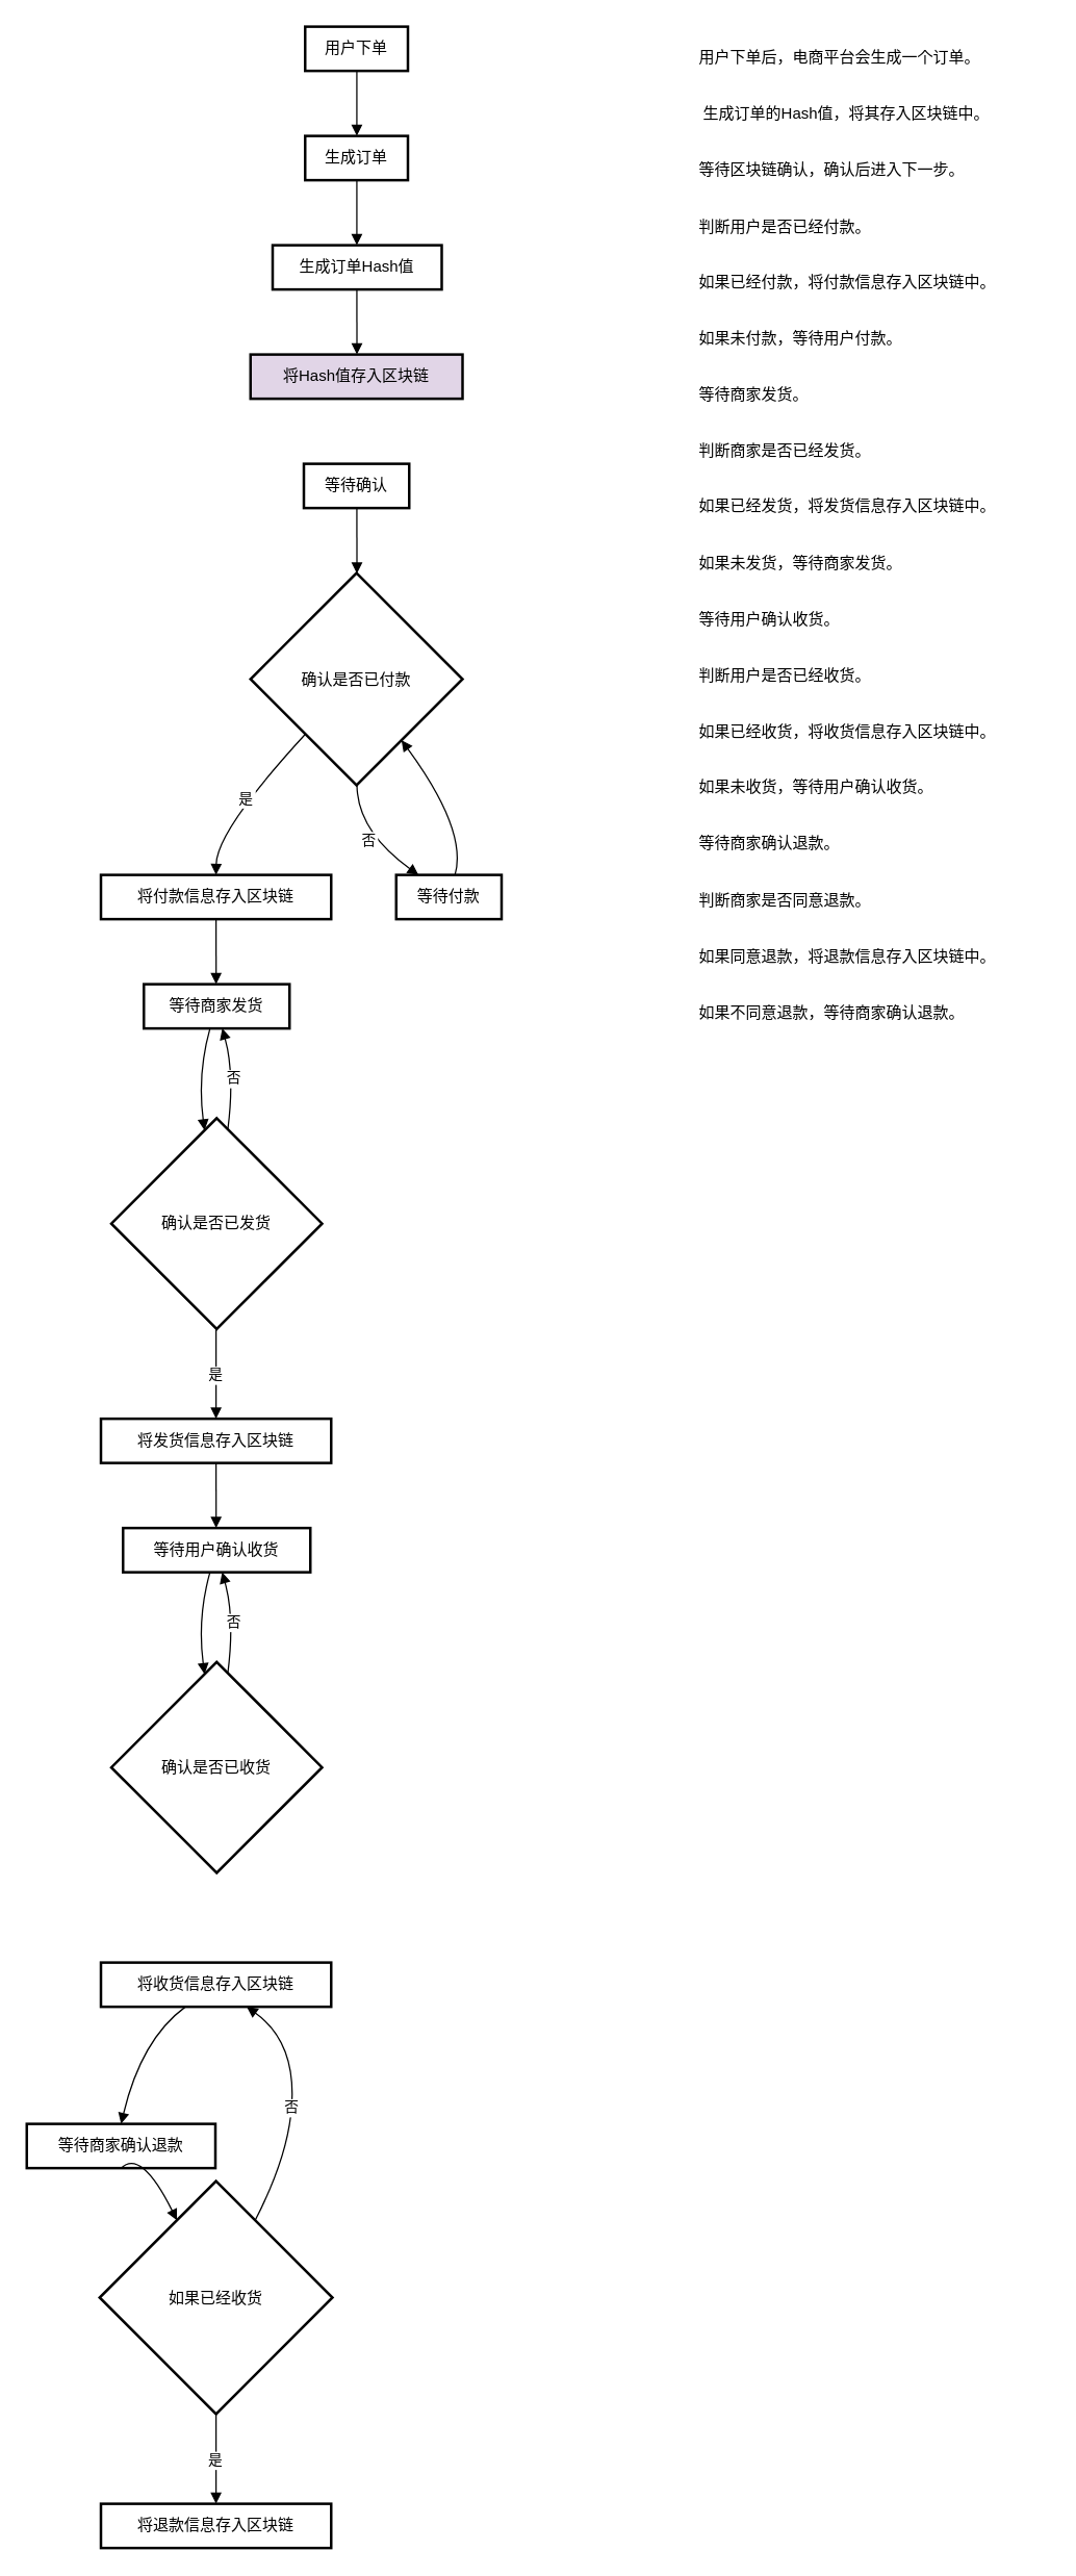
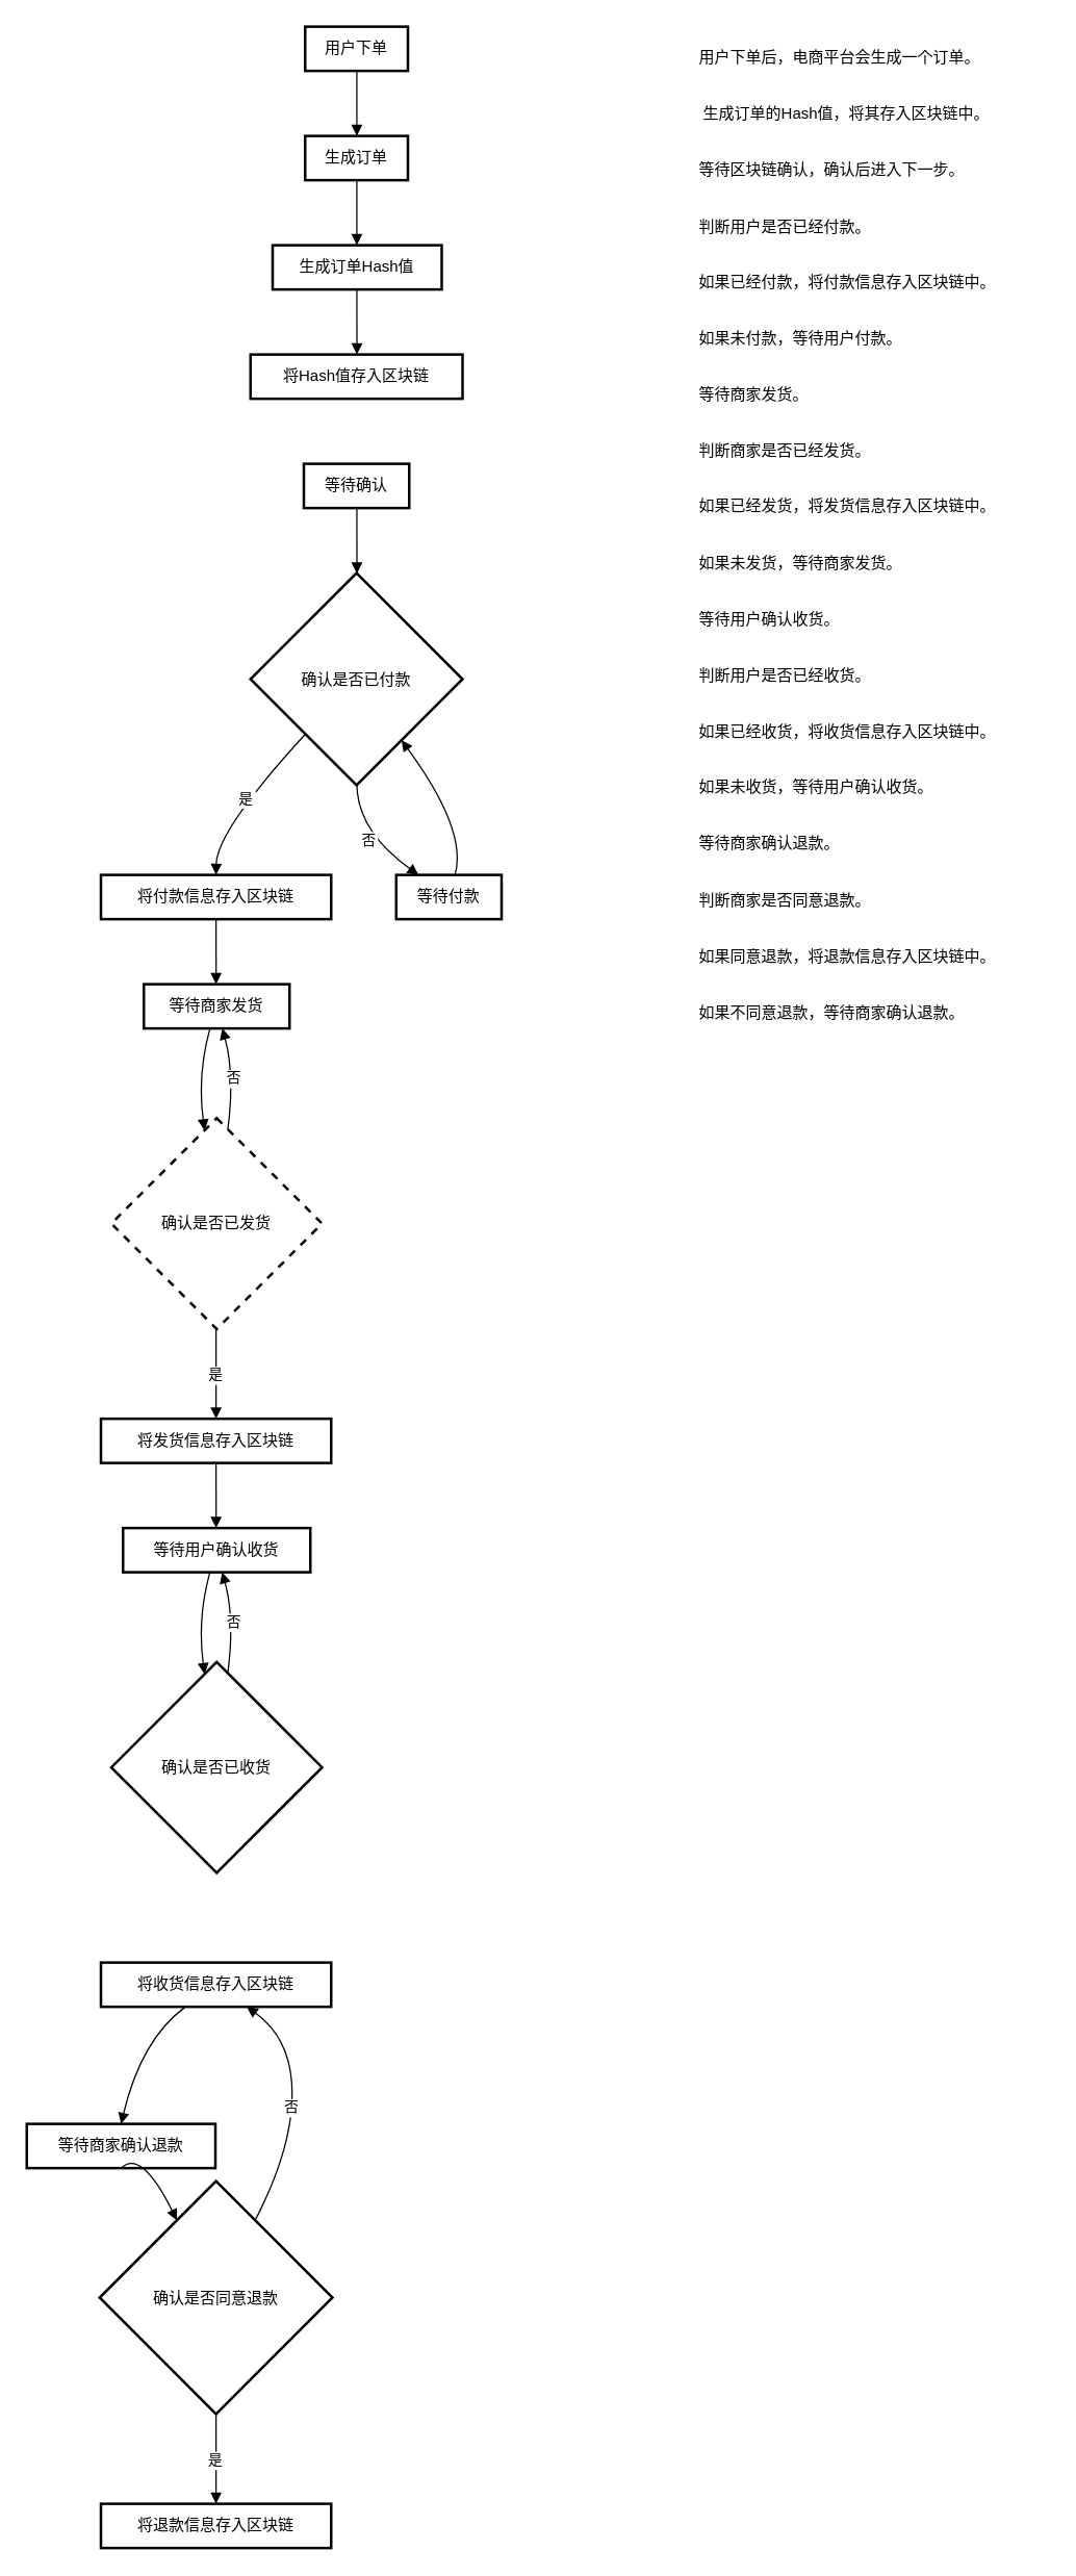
  <mxCell id="0" />
  <mxCell id="1" parent="0" />
  <mxCell id="2" value="用户下单" style="whiteSpace=wrap;strokeWidth=2;" vertex="1" parent="1"><mxGeometry x="234" y="20" width="79" height="34" as="geometry" /></mxCell>
  <mxCell id="3" value="生成订单" style="whiteSpace=wrap;strokeWidth=2;" vertex="1" parent="1"><mxGeometry x="234" y="104" width="79" height="34" as="geometry" /></mxCell>
  <mxCell id="4" value="生成订单Hash值" style="whiteSpace=wrap;strokeWidth=2;" vertex="1" parent="1"><mxGeometry x="209" y="188" width="130" height="34" as="geometry" /></mxCell>
- <mxCell id="5" value="将Hash值存入区块链" style="whiteSpace=wrap;strokeWidth=2;fillColor=#e1d5e7;" vertex="1" parent="1"><mxGeometry x="192" y="272" width="163" height="34" as="geometry" /></mxCell>
+ <mxCell id="5" value="将Hash值存入区块链" style="whiteSpace=wrap;strokeWidth=2;" vertex="1" parent="1"><mxGeometry x="192" y="272" width="163" height="34" as="geometry" /></mxCell>
  <mxCell id="6" value="等待确认" style="whiteSpace=wrap;strokeWidth=2;" vertex="1" parent="1"><mxGeometry x="233" y="356" width="81" height="34" as="geometry" /></mxCell>
  <mxCell id="7" value="确认是否已付款" style="rhombus;strokeWidth=2;whiteSpace=wrap;" vertex="1" parent="1"><mxGeometry x="192" y="440" width="163" height="163" as="geometry" /></mxCell>
  <mxCell id="8" value="将付款信息存入区块链" style="whiteSpace=wrap;strokeWidth=2;" vertex="1" parent="1"><mxGeometry x="77" y="672" width="177" height="34" as="geometry" /></mxCell>
  <mxCell id="9" value="等待付款" style="whiteSpace=wrap;strokeWidth=2;" vertex="1" parent="1"><mxGeometry x="304" y="672" width="81" height="34" as="geometry" /></mxCell>
  <mxCell id="10" value="等待商家发货" style="whiteSpace=wrap;strokeWidth=2;" vertex="1" parent="1"><mxGeometry x="110" y="756" width="112" height="34" as="geometry" /></mxCell>
- <mxCell id="11" value="确认是否已发货" style="rhombus;strokeWidth=2;whiteSpace=wrap;" vertex="1" parent="1"><mxGeometry x="85" y="859" width="162" height="162" as="geometry" /></mxCell>
+ <mxCell id="11" value="确认是否已发货" style="rhombus;strokeWidth=2;whiteSpace=wrap;dashed=1;" vertex="1" parent="1"><mxGeometry x="85" y="859" width="162" height="162" as="geometry" /></mxCell>
  <mxCell id="12" value="将发货信息存入区块链" style="whiteSpace=wrap;strokeWidth=2;" vertex="1" parent="1"><mxGeometry x="77" y="1090" width="177" height="34" as="geometry" /></mxCell>
  <mxCell id="13" value="等待用户确认收货" style="whiteSpace=wrap;strokeWidth=2;" vertex="1" parent="1"><mxGeometry x="94" y="1174" width="144" height="34" as="geometry" /></mxCell>
  <mxCell id="14" value="确认是否已收货" style="rhombus;strokeWidth=2;whiteSpace=wrap;" vertex="1" parent="1"><mxGeometry x="85" y="1277" width="162" height="162" as="geometry" /></mxCell>
  <mxCell id="15" value="将收货信息存入区块链" style="whiteSpace=wrap;strokeWidth=2;" vertex="1" parent="1"><mxGeometry x="77" y="1508" width="177" height="34" as="geometry" /></mxCell>
  <mxCell id="16" value="等待商家确认退款" style="whiteSpace=wrap;strokeWidth=2;" vertex="1" parent="1"><mxGeometry x="20" y="1632" width="145" height="34" as="geometry" /></mxCell>
- <mxCell id="17" value="如果已经收货" style="rhombus;strokeWidth=2;whiteSpace=wrap;" vertex="1" parent="1"><mxGeometry x="76" y="1676" width="179" height="179" as="geometry" /></mxCell>
+ <mxCell id="17" value="确认是否同意退款" style="rhombus;strokeWidth=2;whiteSpace=wrap;" vertex="1" parent="1"><mxGeometry x="76" y="1676" width="179" height="179" as="geometry" /></mxCell>
  <mxCell id="18" value="将退款信息存入区块链" style="whiteSpace=wrap;strokeWidth=2;" vertex="1" parent="1"><mxGeometry x="77" y="1924" width="177" height="34" as="geometry" /></mxCell>
  <mxCell id="19" value="" style="curved=1;startArrow=none;endArrow=block;exitX=0.503;exitY=1;entryX=0.503;entryY=0;rounded=0;" edge="1" parent="1" source="2" target="3"><mxGeometry relative="1" as="geometry"><Array as="points" /></mxGeometry></mxCell>
  <mxCell id="20" value="" style="curved=1;startArrow=none;endArrow=block;exitX=0.503;exitY=1;entryX=0.498;entryY=0;rounded=0;" edge="1" parent="1" source="3" target="4"><mxGeometry relative="1" as="geometry"><Array as="points" /></mxGeometry></mxCell>
  <mxCell id="21" value="" style="curved=1;startArrow=none;endArrow=block;exitX=0.498;exitY=1;entryX=0.502;entryY=0;rounded=0;" edge="1" parent="1" source="4" target="5"><mxGeometry relative="1" as="geometry"><Array as="points" /></mxGeometry></mxCell>
  <mxCell id="22" value="" style="curved=1;startArrow=none;endArrow=block;exitX=0.503;exitY=1;entryX=0.502;entryY=0;rounded=0;" edge="1" parent="1" source="6" target="7"><mxGeometry relative="1" as="geometry"><Array as="points" /></mxGeometry></mxCell>
  <mxCell id="23" value="是" style="curved=1;startArrow=none;endArrow=block;exitX=0.035;exitY=1;entryX=0.5;entryY=0;rounded=0;" edge="1" parent="1" source="7" target="8"><mxGeometry relative="1" as="geometry"><Array as="points"><mxPoint x="166" y="638" /></Array></mxGeometry></mxCell>
  <mxCell id="24" value="否" style="curved=1;startArrow=none;endArrow=block;exitX=0.502;exitY=1;entryX=0.212;entryY=0;rounded=0;" edge="1" parent="1" source="7" target="9"><mxGeometry relative="1" as="geometry"><Array as="points"><mxPoint x="274" y="638" /></Array></mxGeometry></mxCell>
  <mxCell id="25" value="" style="curved=1;startArrow=none;endArrow=block;exitX=0.558;exitY=0;entryX=0.868;entryY=1;rounded=0;" edge="1" parent="1" source="9" target="7"><mxGeometry relative="1" as="geometry"><Array as="points"><mxPoint x="359" y="638" /></Array></mxGeometry></mxCell>
  <mxCell id="26" value="" style="curved=1;startArrow=none;endArrow=block;exitX=0.5;exitY=1;entryX=0.496;entryY=0;rounded=0;" edge="1" parent="1" source="8" target="10"><mxGeometry relative="1" as="geometry"><Array as="points" /></mxGeometry></mxCell>
  <mxCell id="27" value="" style="curved=1;startArrow=none;endArrow=block;exitX=0.454;exitY=1;entryX=0.435;entryY=0;rounded=0;" edge="1" parent="1" source="10" target="11"><mxGeometry relative="1" as="geometry"><Array as="points"><mxPoint x="151" y="825" /></Array></mxGeometry></mxCell>
  <mxCell id="28" value="是" style="curved=1;startArrow=none;endArrow=block;exitX=0.497;exitY=1;entryX=0.5;entryY=0;rounded=0;" edge="1" parent="1" source="11" target="12"><mxGeometry relative="1" as="geometry"><Array as="points" /></mxGeometry></mxCell>
  <mxCell id="29" value="否" style="curved=1;startArrow=none;endArrow=block;exitX=0.559;exitY=0;entryX=0.538;entryY=1;rounded=0;" edge="1" parent="1" source="11" target="10"><mxGeometry relative="1" as="geometry"><Array as="points"><mxPoint x="180" y="825" /></Array></mxGeometry></mxCell>
  <mxCell id="30" value="" style="curved=1;startArrow=none;endArrow=block;exitX=0.5;exitY=1;entryX=0.497;entryY=0;rounded=0;" edge="1" parent="1" source="12" target="13"><mxGeometry relative="1" as="geometry"><Array as="points" /></mxGeometry></mxCell>
  <mxCell id="31" value="" style="curved=1;startArrow=none;endArrow=block;exitX=0.464;exitY=1;entryX=0.435;entryY=0;rounded=0;" edge="1" parent="1" source="13" target="14"><mxGeometry relative="1" as="geometry"><Array as="points"><mxPoint x="151" y="1243" /></Array></mxGeometry></mxCell>
  <mxCell id="32" value="否" style="curved=1;startArrow=none;endArrow=block;exitX=0.559;exitY=0;entryX=0.529;entryY=1;rounded=0;" edge="1" parent="1" source="14" target="13"><mxGeometry relative="1" as="geometry"><Array as="points"><mxPoint x="180" y="1243" /></Array></mxGeometry></mxCell>
  <mxCell id="33" value="" style="curved=1;startArrow=none;endArrow=block;exitX=0.367;exitY=1;entryX=0.5;entryY=0;rounded=0;" edge="1" parent="1" source="15" target="16"><mxGeometry relative="1" as="geometry"><Array as="points"><mxPoint x="108" y="1567" /></Array></mxGeometry></mxCell>
  <mxCell id="34" value="" style="curved=1;startArrow=none;endArrow=block;exitX=0.5;exitY=1;entryX=0.247;entryY=0;rounded=0;" edge="1" parent="1" source="16" target="17"><mxGeometry relative="1" as="geometry"><Array as="points"><mxPoint x="108" y="1651" /></Array></mxGeometry></mxCell>
  <mxCell id="35" value="是" style="curved=1;startArrow=none;endArrow=block;exitX=0.5;exitY=1;entryX=0.5;entryY=0;rounded=0;" edge="1" parent="1" source="17" target="18"><mxGeometry relative="1" as="geometry"><Array as="points" /></mxGeometry></mxCell>
  <mxCell id="36" value="否" style="curved=1;startArrow=none;endArrow=block;exitX=0.753;exitY=0;entryX=0.633;entryY=1;rounded=0;" edge="1" parent="1" source="17" target="15"><mxGeometry relative="1" as="geometry"><Array as="points"><mxPoint x="224" y="1651" /><mxPoint x="224" y="1567" /></Array></mxGeometry></mxCell>
  <mxCell id="37" value="用户下单后，电商平台会生成一个订单。&lt;br&gt;&lt;br&gt;&lt;br&gt;&amp;nbsp;生成订单的Hash值，将其存入区块链中。&lt;br&gt;&lt;br&gt;&lt;br&gt;等待区块链确认，确认后进入下一步。&lt;br&gt;&lt;br&gt;&lt;br&gt;判断用户是否已经付款。&lt;br&gt;&lt;br&gt;&lt;br&gt;如果已经付款，将付款信息存入区块链中。&lt;br&gt;&lt;br&gt;&lt;br&gt;如果未付款，等待用户付款。&lt;br&gt;&lt;br&gt;&lt;br&gt;等待商家发货。&lt;br&gt;&lt;br&gt;&lt;br&gt;判断商家是否已经发货。&lt;br&gt;&lt;br&gt;&lt;br&gt;如果已经发货，将发货信息存入区块链中。&lt;br&gt;&lt;br&gt;&lt;br&gt;如果未发货，等待商家发货。&lt;br&gt;&lt;br&gt;&lt;br&gt;等待用户确认收货。&lt;br&gt;&lt;br&gt;&lt;br&gt;判断用户是否已经收货。&lt;br&gt;&lt;br&gt;&lt;br&gt;如果已经收货，将收货信息存入区块链中。&lt;br&gt;&lt;br&gt;&lt;br&gt;如果未收货，等待用户确认收货。&lt;br&gt;&lt;br&gt;&lt;br&gt;等待商家确认退款。&lt;br&gt;&lt;br&gt;&lt;br&gt;判断商家是否同意退款。&lt;br&gt;&lt;br&gt;&lt;br&gt;如果同意退款，将退款信息存入区块链中。&lt;br&gt;&lt;br&gt;&lt;br&gt;如果不同意退款，等待商家确认退款。" style="text;whiteSpace=wrap;html=1;" vertex="1" parent="1"><mxGeometry x="535" y="30" width="270" height="800" as="geometry" /></mxCell>
